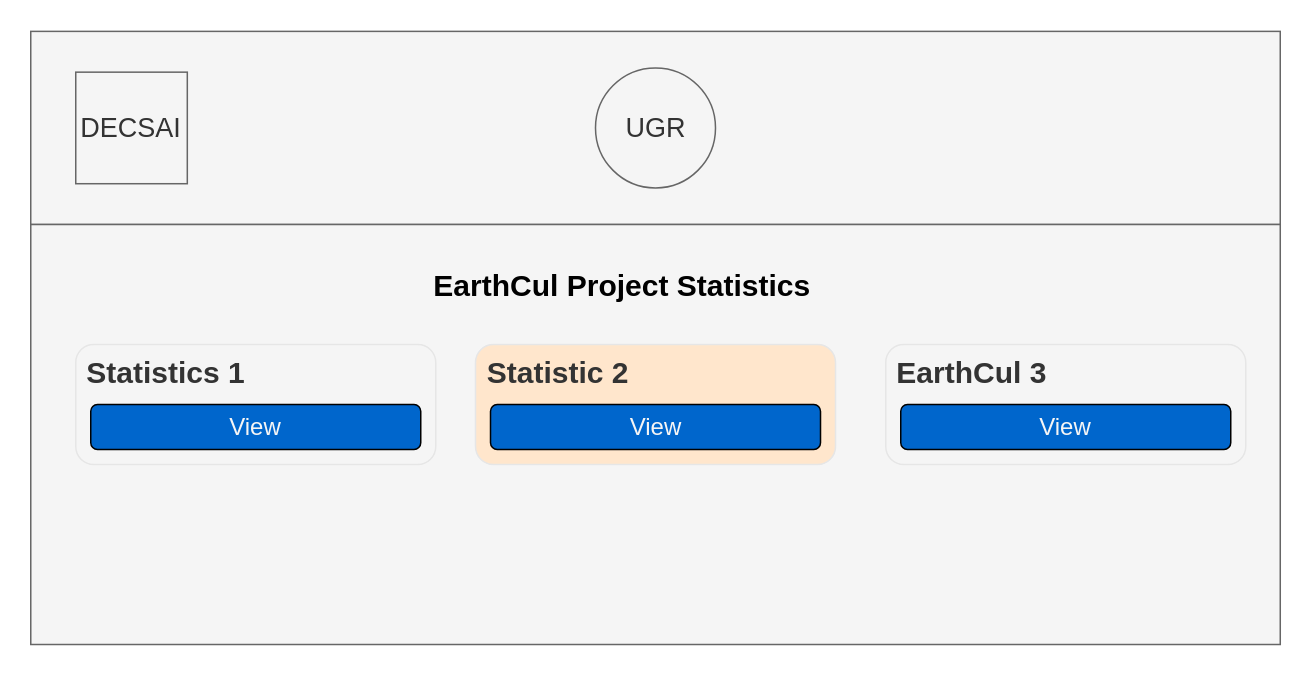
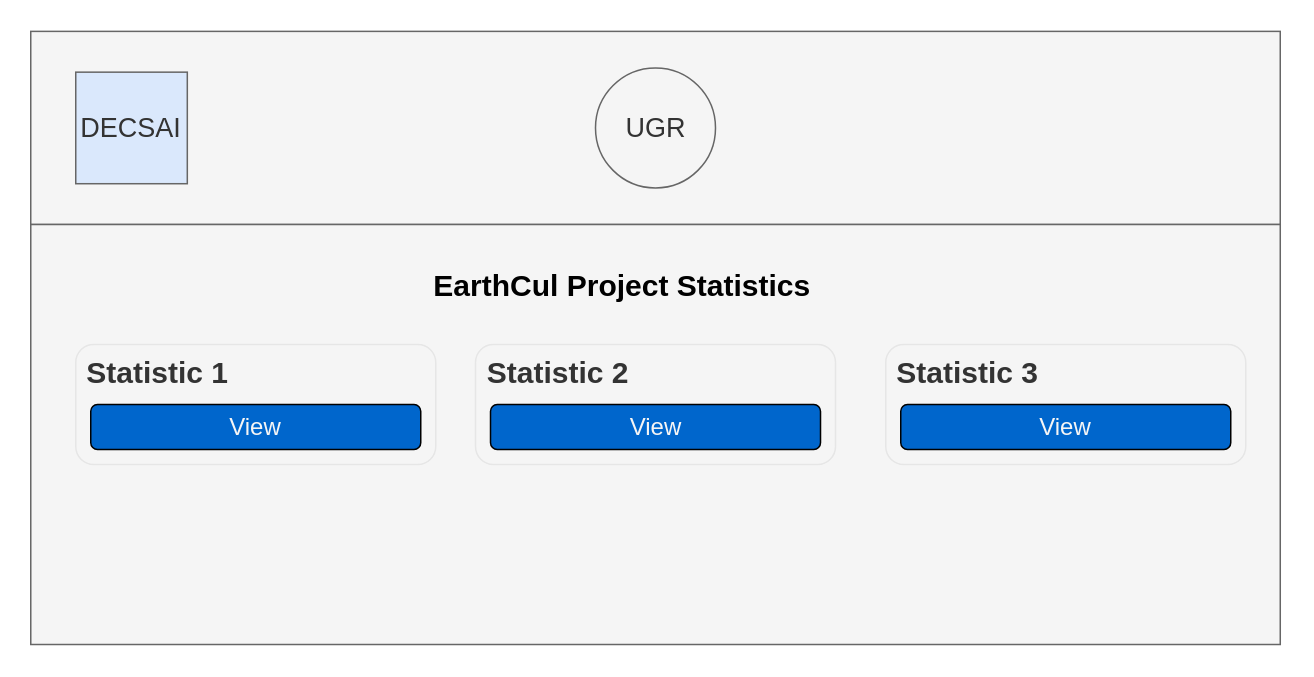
  <mxCell id="0" />
  <mxCell id="1" parent="0" />
  <mxCell id="2" value="" style="rounded=0;whiteSpace=wrap;html=1;fillColor=#f5f5f5;strokeColor=#666666;fontColor=#333333;" parent="1" vertex="1"><mxGeometry x="20" y="20.25" width="833" height="128.75" as="geometry" /></mxCell>
- <mxCell id="3" value="&lt;font style=&quot;font-size: 18px;&quot;&gt;DECSAI&lt;/font&gt;" style="whiteSpace=wrap;html=1;aspect=fixed;fillColor=#f5f5f5;fontColor=#333333;strokeColor=#666666;fontSize=18;" parent="1" vertex="1"><mxGeometry x="50" y="47.44" width="74.37" height="74.37" as="geometry" /></mxCell>
+ <mxCell id="3" value="&lt;font style=&quot;font-size: 18px;&quot;&gt;DECSAI&lt;/font&gt;" style="whiteSpace=wrap;html=1;aspect=fixed;fillColor=#dae8fc;fontColor=#333333;strokeColor=#666666;fontSize=18;" parent="1" vertex="1"><mxGeometry x="50" y="47.44" width="74.37" height="74.37" as="geometry" /></mxCell>
  <mxCell id="4" value="&lt;font style=&quot;font-size: 18px;&quot;&gt;UGR&lt;/font&gt;" style="ellipse;whiteSpace=wrap;html=1;aspect=fixed;fillColor=#f5f5f5;fontColor=#333333;strokeColor=#666666;fontSize=18;" parent="1" vertex="1"><mxGeometry x="396.5" y="44.63" width="80" height="80" as="geometry" /></mxCell>
  <mxCell id="5" value="" style="rounded=0;whiteSpace=wrap;html=1;fillColor=#f5f5f5;fontColor=#333333;strokeColor=#666666;movable=1;resizable=1;rotatable=1;deletable=1;editable=1;connectable=1;" parent="1" vertex="1"><mxGeometry x="20.01" y="149" width="833" height="280" as="geometry" /></mxCell>
- <mxCell id="6" value="&lt;b style=&quot;font-size: 20px;&quot;&gt;&amp;nbsp;Statistics 1&lt;/b&gt;" style="rounded=1;whiteSpace=wrap;html=1;fontSize=16;fillColor=#f5f5f5;fontColor=#333333;strokeColor=#E6E6E6;align=left;verticalAlign=top;" parent="1" vertex="1"><mxGeometry x="50" y="229" width="240" height="80" as="geometry" /></mxCell>
+ <mxCell id="6" value="&lt;b style=&quot;font-size: 20px;&quot;&gt;&amp;nbsp;Statistic 1&lt;/b&gt;" style="rounded=1;whiteSpace=wrap;html=1;fontSize=16;fillColor=#f5f5f5;fontColor=#333333;strokeColor=#E6E6E6;align=left;verticalAlign=top;" parent="1" vertex="1"><mxGeometry x="50" y="229" width="240" height="80" as="geometry" /></mxCell>
  <mxCell id="7" value="&lt;font style=&quot;font-size: 16px;&quot;&gt;View&lt;/font&gt;" style="rounded=1;whiteSpace=wrap;html=1;fillColor=#0066CC;fontColor=#F5F5F5;" vertex="1" parent="1"><mxGeometry x="60" y="269" width="220" height="30" as="geometry" /></mxCell>
- <mxCell id="8" value="&lt;b style=&quot;font-size: 20px;&quot;&gt;&amp;nbsp;Statistic 2&lt;/b&gt;" style="rounded=1;whiteSpace=wrap;html=1;fontSize=16;fillColor=#ffe6cc;fontColor=#333333;strokeColor=#E6E6E6;align=left;verticalAlign=top;" vertex="1" parent="1"><mxGeometry x="316.51" y="229" width="240" height="80" as="geometry" /></mxCell>
+ <mxCell id="8" value="&lt;b style=&quot;font-size: 20px;&quot;&gt;&amp;nbsp;Statistic 2&lt;/b&gt;" style="rounded=1;whiteSpace=wrap;html=1;fontSize=16;fillColor=#f5f5f5;fontColor=#333333;strokeColor=#E6E6E6;align=left;verticalAlign=top;" vertex="1" parent="1"><mxGeometry x="316.51" y="229" width="240" height="80" as="geometry" /></mxCell>
  <mxCell id="9" value="&lt;font style=&quot;font-size: 16px;&quot;&gt;View&lt;/font&gt;" style="rounded=1;whiteSpace=wrap;html=1;fillColor=#0066CC;fontColor=#F5F5F5;" vertex="1" parent="1"><mxGeometry x="326.51" y="269" width="220" height="30" as="geometry" /></mxCell>
- <mxCell id="10" value="&lt;b style=&quot;font-size: 20px;&quot;&gt;&amp;nbsp;EarthCul 3&lt;/b&gt;" style="rounded=1;whiteSpace=wrap;html=1;fontSize=16;fillColor=#f5f5f5;fontColor=#333333;strokeColor=#E6E6E6;align=left;verticalAlign=top;" vertex="1" parent="1"><mxGeometry x="590" y="229" width="240" height="80" as="geometry" /></mxCell>
+ <mxCell id="10" value="&lt;b style=&quot;font-size: 20px;&quot;&gt;&amp;nbsp;Statistic 3&lt;/b&gt;" style="rounded=1;whiteSpace=wrap;html=1;fontSize=16;fillColor=#f5f5f5;fontColor=#333333;strokeColor=#E6E6E6;align=left;verticalAlign=top;" vertex="1" parent="1"><mxGeometry x="590" y="229" width="240" height="80" as="geometry" /></mxCell>
  <mxCell id="11" value="&lt;font style=&quot;font-size: 16px;&quot;&gt;View&lt;/font&gt;" style="rounded=1;whiteSpace=wrap;html=1;fillColor=#0066CC;fontColor=#F5F5F5;" vertex="1" parent="1"><mxGeometry x="600" y="269" width="220" height="30" as="geometry" /></mxCell>
  <mxCell id="12" value="&lt;font color=&quot;#000000&quot; style=&quot;font-size: 20px;&quot;&gt;EarthCul Project Statistics&lt;br style=&quot;font-size: 20px;&quot;&gt;&lt;/font&gt;" style="text;html=1;strokeColor=none;fillColor=none;align=center;verticalAlign=middle;whiteSpace=wrap;rounded=0;fontSize=20;fontStyle=1" vertex="1" parent="1"><mxGeometry x="281" y="169" width="267.19" height="40" as="geometry" /></mxCell>
